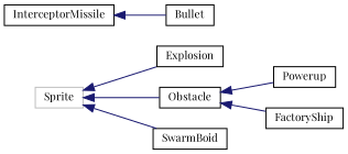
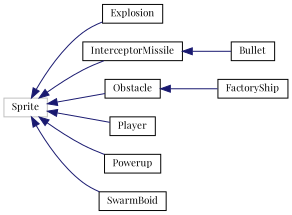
  digraph {
    fontname="Playfair Display"
    rankdir=LR
    node [color=black fillcolor=white fontname="Playfair Display" fontsize=10 shape=record style=filled]
    edge [color=midnightblue dir=back fontname="Playfair Display" fontsize=10 labelfontname=Helvetica labelfontsize=10 style=solid]
    n1 [color=grey75 height=0.2 label=Sprite width=0.4]
    n2 [height=0.2 label=Explosion width=0.4]
    n3 [height=0.2 label=InterceptorMissile width=0.4]
    n4 [height=0.2 label=Obstacle width=0.4]
+   n5 [height=0.2 label=Player width=0.4]
    n6 [height=0.2 label=Powerup width=0.4]
    n7 [height=0.2 label=SwarmBoid width=0.4]
    n8 [height=0.2 label=Bullet width=0.4]
    n9 [height=0.2 label=FactoryShip width=0.4]
    n1 -> n2
+   n1 -> n3
    n1 -> n4
-   n4 -> n6
+   n1 -> n5
+   n1 -> n6
    n1 -> n7
    n3 -> n8
    n4 -> n9
  }
